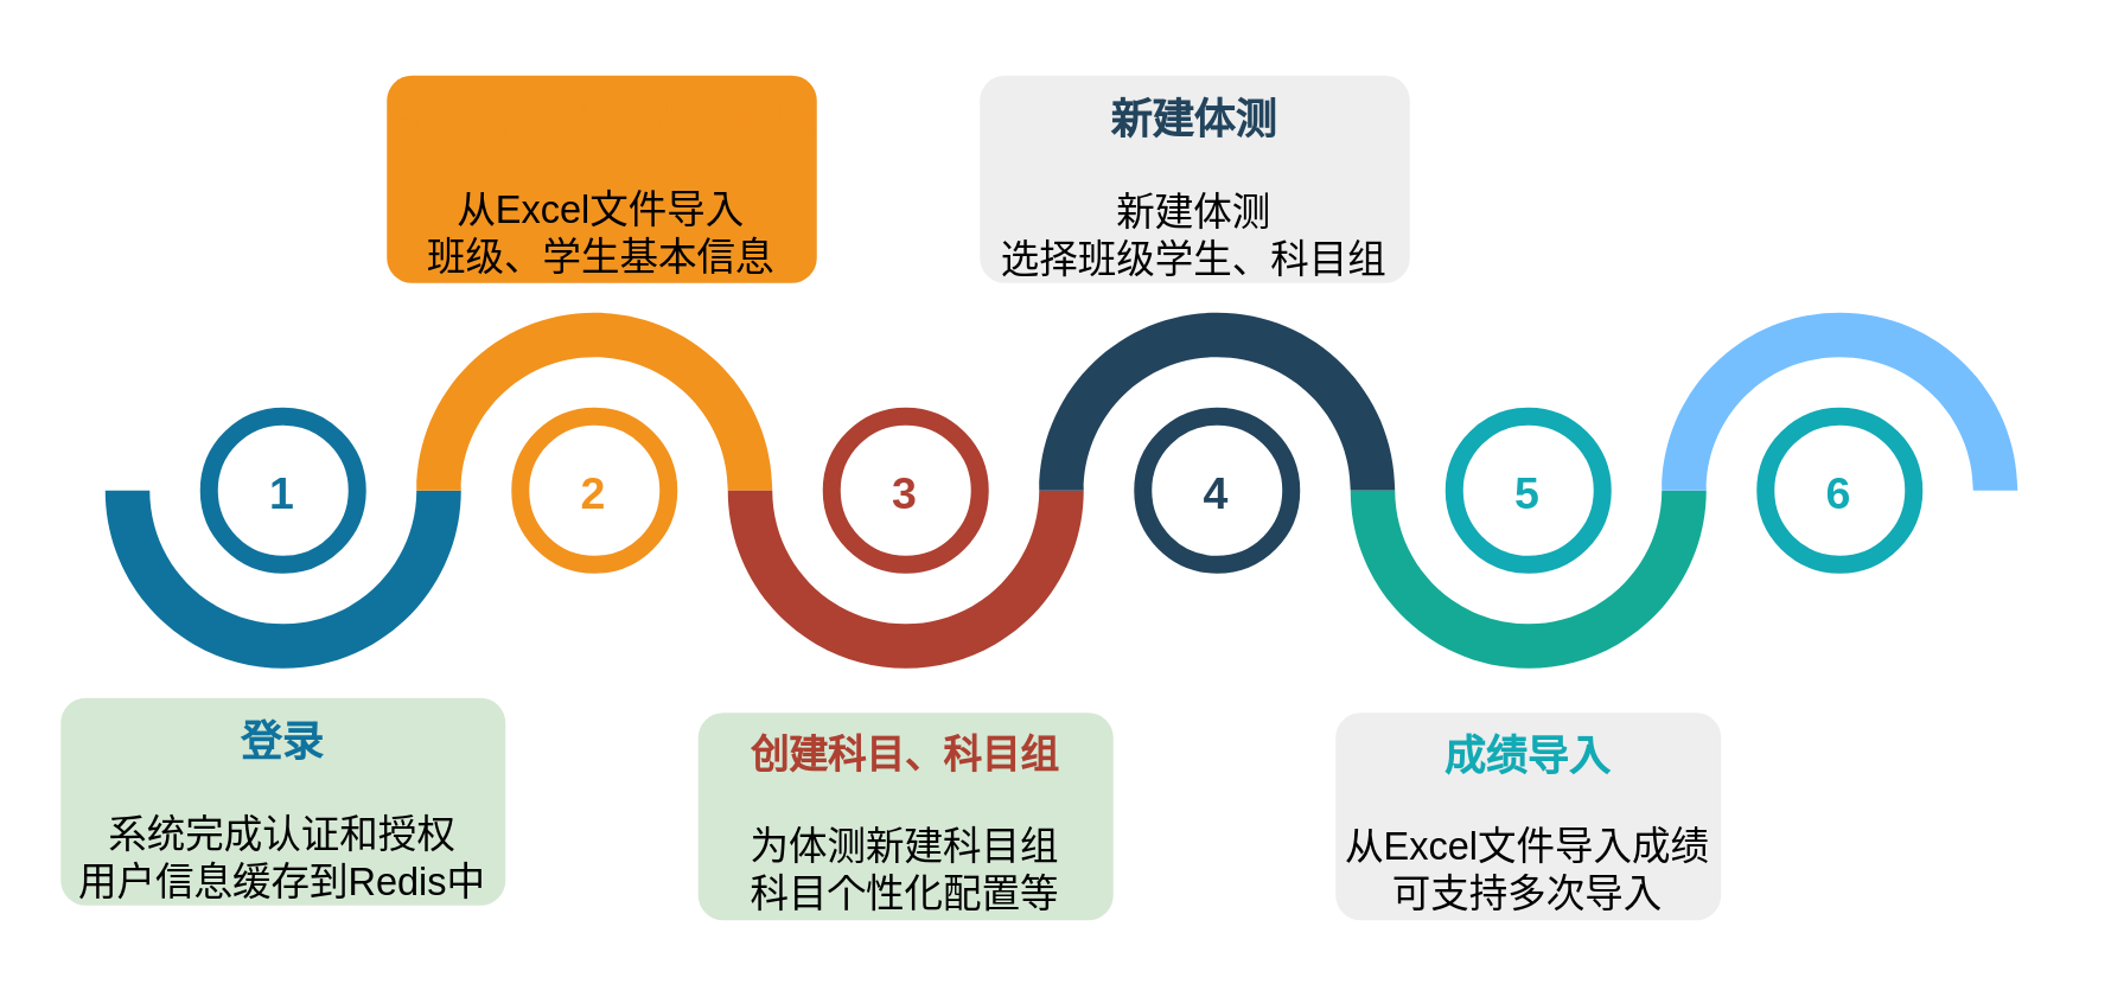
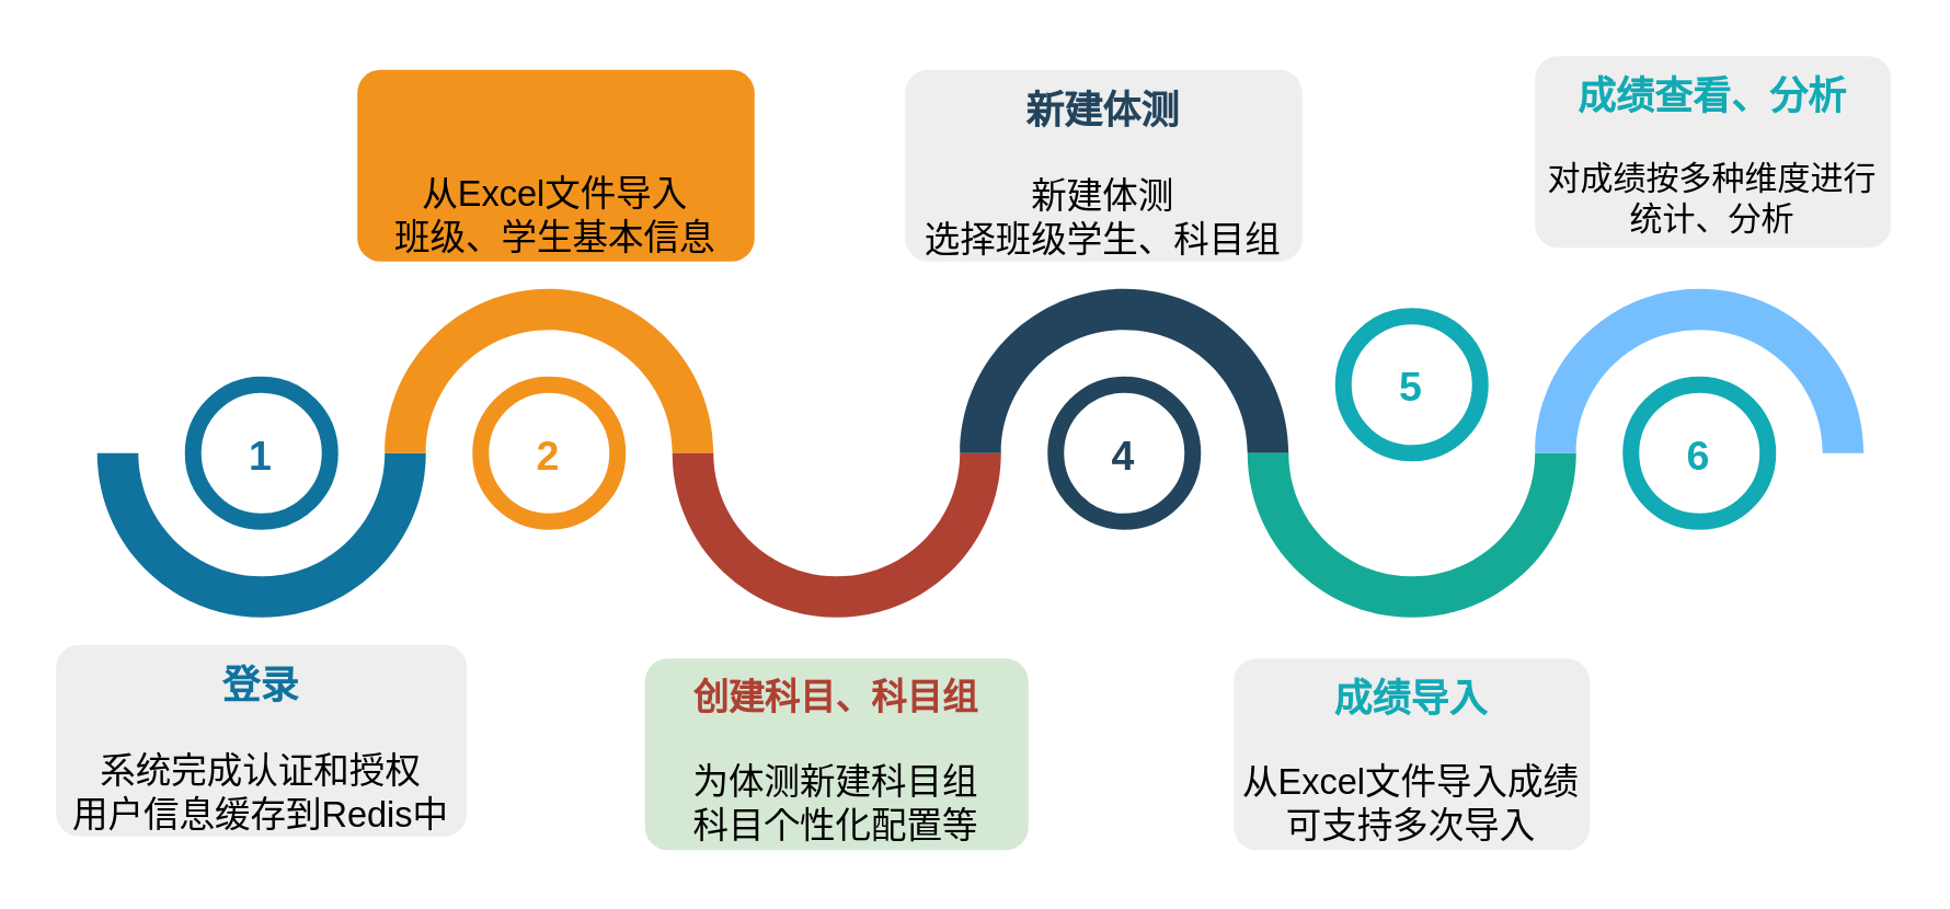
  <mxCell id="0" />
  <mxCell id="1" parent="0" />
- <mxCell id="2" value="&lt;font style=&quot;font-size: 13px&quot;&gt;&lt;font color=&quot;#10739e&quot;&gt;&lt;b style=&quot;font-size: 14px&quot;&gt;登录&lt;br&gt;&lt;/b&gt;&lt;/font&gt;&lt;span&gt;&lt;br&gt;&lt;/span&gt;系统完成认证和授权&lt;br&gt;用户信息缓存到Redis中&lt;br&gt;&lt;/font&gt;" style="rounded=1;strokeColor=none;fillColor=#d5e8d4;align=center;arcSize=12;verticalAlign=top;whiteSpace=wrap;html=1;fontSize=12;" vertex="1" parent="1"><mxGeometry x="20" y="235" width="150" height="70" as="geometry" /></mxCell>
+ <mxCell id="2" value="&lt;font style=&quot;font-size: 13px&quot;&gt;&lt;font color=&quot;#10739e&quot;&gt;&lt;b style=&quot;font-size: 14px&quot;&gt;登录&lt;br&gt;&lt;/b&gt;&lt;/font&gt;&lt;span&gt;&lt;br&gt;&lt;/span&gt;系统完成认证和授权&lt;br&gt;用户信息缓存到Redis中&lt;br&gt;&lt;/font&gt;" style="rounded=1;strokeColor=none;fillColor=#EEEEEE;align=center;arcSize=12;verticalAlign=top;whiteSpace=wrap;html=1;fontSize=12;" vertex="1" parent="1"><mxGeometry x="20" y="235" width="150" height="70" as="geometry" /></mxCell>
  <mxCell id="3" value="&lt;font style=&quot;font-size: 13px;&quot;&gt;&lt;font color=&quot;#f2931e&quot; style=&quot;font-size: 13px;&quot;&gt;&lt;b style=&quot;font-size: 13px;&quot;&gt;导入班级、学生基本信息&lt;/b&gt;&lt;/font&gt;&lt;br style=&quot;font-size: 13px;&quot;&gt;&lt;br style=&quot;font-size: 13px;&quot;&gt;&lt;span style=&quot;font-size: 13px;&quot;&gt;从Excel文件导入&lt;br style=&quot;font-size: 13px;&quot;&gt;班级、学生基本信息&lt;/span&gt;&lt;br style=&quot;font-size: 13px;&quot;&gt;&lt;/font&gt;" style="rounded=1;strokeColor=none;fillColor=#f2931e;align=center;arcSize=12;verticalAlign=top;whiteSpace=wrap;html=1;fontSize=13;" vertex="1" parent="1"><mxGeometry x="130" y="25" width="145" height="70" as="geometry" /></mxCell>
  <mxCell id="4" value="&lt;font style=&quot;font-size: 13px&quot;&gt;&lt;font color=&quot;#ae4132&quot; style=&quot;font-size: 13px&quot;&gt;&lt;b&gt;创建科目、科目组&lt;/b&gt;&lt;/font&gt;&lt;br&gt;&lt;br&gt;&lt;span&gt;为体测新建科目组&lt;br&gt;科目个性化配置等&lt;/span&gt;&lt;br&gt;&lt;/font&gt;" style="rounded=1;strokeColor=none;fillColor=#d5e8d4;align=center;arcSize=12;verticalAlign=top;whiteSpace=wrap;html=1;fontSize=12;" vertex="1" parent="1"><mxGeometry x="235" y="240" width="140" height="70" as="geometry" /></mxCell>
  <mxCell id="5" value="&lt;font style=&quot;font-size: 13px&quot;&gt;&lt;font color=&quot;#23445d&quot; size=&quot;1&quot;&gt;&lt;b style=&quot;font-size: 14px&quot;&gt;新建体测&lt;br&gt;&lt;/b&gt;&lt;/font&gt;&lt;br&gt;&lt;span&gt;新建体测&lt;br&gt;选择班级学生、科目组&lt;/span&gt;&lt;br&gt;&lt;/font&gt;" style="rounded=1;strokeColor=none;fillColor=#EEEEEE;align=center;arcSize=12;verticalAlign=top;whiteSpace=wrap;html=1;fontSize=12;" vertex="1" parent="1"><mxGeometry x="330" y="25" width="145" height="70" as="geometry" /></mxCell>
  <mxCell id="6" value="&lt;font&gt;&lt;font color=&quot;#12aab5&quot; size=&quot;1&quot;&gt;&lt;b style=&quot;font-size: 14px&quot;&gt;成绩导入&lt;/b&gt;&lt;/font&gt;&lt;br&gt;&lt;br&gt;&lt;span style=&quot;font-size: 13px&quot;&gt;从Excel文件导入成绩&lt;br&gt;可支持多次导入&lt;/span&gt;&lt;br&gt;&lt;/font&gt;" style="rounded=1;strokeColor=none;fillColor=#EEEEEE;align=center;arcSize=12;verticalAlign=top;whiteSpace=wrap;html=1;fontSize=12;" vertex="1" parent="1"><mxGeometry x="450" y="240" width="130" height="70" as="geometry" /></mxCell>
  <mxCell id="7" value="" style="verticalLabelPosition=bottom;verticalAlign=top;html=1;shape=mxgraph.basic.partConcEllipse;startAngle=0.25;endAngle=0.75;arcWidth=0.25;fillColor=#10739E;strokeColor=none;fontSize=13;fontColor=#FFFFFF;" vertex="1" parent="1"><mxGeometry x="35" y="105" width="120" height="120" as="geometry" /></mxCell>
  <mxCell id="8" value="" style="verticalLabelPosition=bottom;verticalAlign=top;html=1;shape=mxgraph.basic.partConcEllipse;startAngle=0.75;endAngle=0.25;arcWidth=0.25;fillColor=#F2931E;strokeColor=none;fontSize=13;fontColor=#FFFFFF;" vertex="1" parent="1"><mxGeometry x="140" y="105" width="120" height="120" as="geometry" /></mxCell>
  <mxCell id="9" value="" style="verticalLabelPosition=bottom;verticalAlign=top;html=1;shape=mxgraph.basic.partConcEllipse;startAngle=0.25;endAngle=0.75;arcWidth=0.25;fillColor=#AE4132;strokeColor=none;fontSize=13;fontColor=#FFFFFF;" vertex="1" parent="1"><mxGeometry x="245" y="105" width="120" height="120" as="geometry" /></mxCell>
  <mxCell id="10" value="" style="verticalLabelPosition=bottom;verticalAlign=top;html=1;shape=mxgraph.basic.partConcEllipse;startAngle=0.75;endAngle=0.25;arcWidth=0.25;fillColor=#23445D;strokeColor=none;fontSize=13;fontColor=#FFFFFF;" vertex="1" parent="1"><mxGeometry x="350" y="105" width="120" height="120" as="geometry" /></mxCell>
  <mxCell id="11" value="" style="verticalLabelPosition=bottom;verticalAlign=top;html=1;shape=mxgraph.basic.partConcEllipse;startAngle=0.25;endAngle=0.75;arcWidth=0.25;fillColor=#15AA96;strokeColor=none;fontSize=13;fontColor=#FFFFFF;" vertex="1" parent="1"><mxGeometry x="455" y="105" width="120" height="120" as="geometry" /></mxCell>
  <mxCell id="12" value="1" style="shape=ellipse;strokeWidth=6;strokeColor=#10739E;fontSize=15;html=0;fontStyle=1;fontColor=#10739E;" vertex="1" parent="1"><mxGeometry x="70" y="140" width="50" height="50" as="geometry" /></mxCell>
  <mxCell id="13" value="2" style="shape=ellipse;strokeWidth=6;strokeColor=#F2931E;fontSize=15;html=0;fontStyle=1;fontColor=#F2931E;" vertex="1" parent="1"><mxGeometry x="175" y="140" width="50" height="50" as="geometry" /></mxCell>
- <mxCell id="14" value="3" style="shape=ellipse;strokeWidth=6;strokeColor=#AE4132;fontSize=15;html=0;fontStyle=1;fontColor=#AE4132;" vertex="1" parent="1"><mxGeometry x="280" y="140" width="50" height="50" as="geometry" /></mxCell>
  <mxCell id="15" value="4" style="shape=ellipse;strokeWidth=6;strokeColor=#23445D;fontSize=15;html=0;fontStyle=1;fontColor=#23445D;" vertex="1" parent="1"><mxGeometry x="385" y="140" width="50" height="50" as="geometry" /></mxCell>
- <mxCell id="16" value="5" style="shape=ellipse;strokeWidth=6;strokeColor=#12AAB5;fontSize=15;html=0;fontStyle=1;fontColor=#12AAB5;" vertex="1" parent="1"><mxGeometry x="490" y="140" width="50" height="50" as="geometry" /></mxCell>
+ <mxCell id="16" value="5" style="shape=ellipse;strokeWidth=6;strokeColor=#12AAB5;fontSize=15;html=0;fontStyle=1;fontColor=#12AAB5;" vertex="1" parent="1"><mxGeometry x="490" y="115" width="50" height="50" as="geometry" /></mxCell>
  <mxCell id="17" value="" style="verticalLabelPosition=bottom;verticalAlign=top;html=1;shape=mxgraph.basic.partConcEllipse;startAngle=0.75;endAngle=0.25;arcWidth=0.25;fillColor=#75BFFF;strokeColor=none;fontSize=13;fontColor=#FFFFFF;" vertex="1" parent="1"><mxGeometry x="560" y="105" width="120" height="120" as="geometry" /></mxCell>
  <mxCell id="18" value="6" style="shape=ellipse;strokeWidth=6;strokeColor=#12AAB5;fontSize=15;html=0;fontStyle=1;fontColor=#12AAB5;" vertex="1" parent="1"><mxGeometry x="595" y="140" width="50" height="50" as="geometry" /></mxCell>
+ <mxCell id="19" value="&lt;font&gt;&lt;font color=&quot;#12aab5&quot; size=&quot;1&quot;&gt;&lt;b style=&quot;font-size: 14px&quot;&gt;成绩查看、分析&lt;/b&gt;&lt;/font&gt;&lt;br&gt;&lt;br&gt;对成绩按多种维度进行统计、分析&lt;br&gt;&lt;/font&gt;" style="rounded=1;strokeColor=none;fillColor=#EEEEEE;align=center;arcSize=12;verticalAlign=top;whiteSpace=wrap;html=1;fontSize=12;" vertex="1" parent="1"><mxGeometry x="560" y="20" width="130" height="70" as="geometry" /></mxCell>
